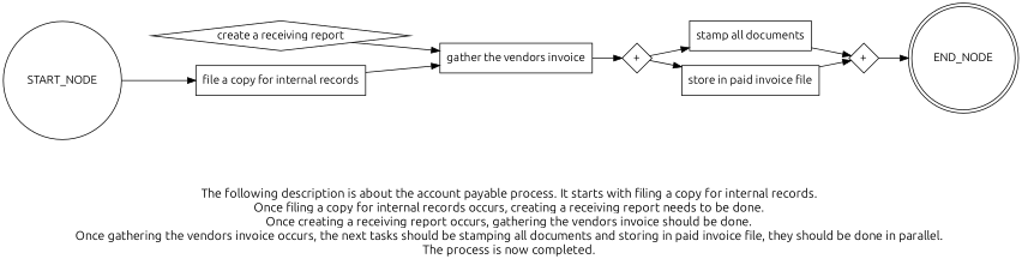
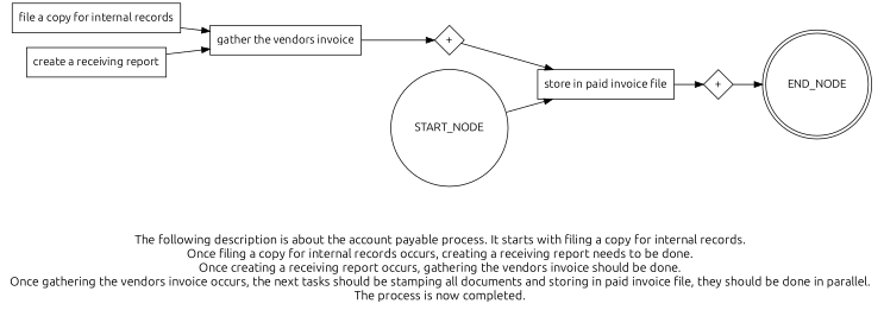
  digraph {
    fontname=Ubuntu
    fontsize=15
    label="\n\n\nThe following description is about the account payable process. It starts with filing a copy for internal records. \nOnce filing a copy for internal records occurs, creating a receiving report needs to be done. \nOnce creating a receiving report occurs, gathering the vendors invoice should be done. \nOnce gathering the vendors invoice occurs, the next tasks should be stamping all documents and storing in paid invoice file, they should be done in parallel. \nThe process is now completed. \n"
    rankdir=LR
    node [fontname=Ubuntu shape=box]
    edge [fontname=Ubuntu]
    "file a copy for internal records"
-   "create a receiving report" [shape=diamond]
+   "create a receiving report"
    "gather the vendors invoice"
    n4 [fixedsize=true label="+" shape=diamond width=0.5]
-   "stamp all documents"
    "store in paid invoice file"
    n7 [fixedsize=true label="+" shape=diamond width=0.5]
    END_NODE [shape=doublecircle width=0.2]
    START_NODE [shape=circle width=0.3]
    subgraph sub_1 {
      "file a copy for internal records"
      "create a receiving report"
      "gather the vendors invoice"
      n4
-     "stamp all documents"
      "store in paid invoice file"
      n7
    }
    "file a copy for internal records" -> "gather the vendors invoice"
    "create a receiving report" -> "gather the vendors invoice"
    "gather the vendors invoice" -> n4
-   n4 -> "stamp all documents"
    n4 -> "store in paid invoice file"
-   "stamp all documents" -> n7
    "store in paid invoice file" -> n7
    n7 -> END_NODE
-   START_NODE -> "file a copy for internal records"
+   START_NODE -> "store in paid invoice file"
  }
